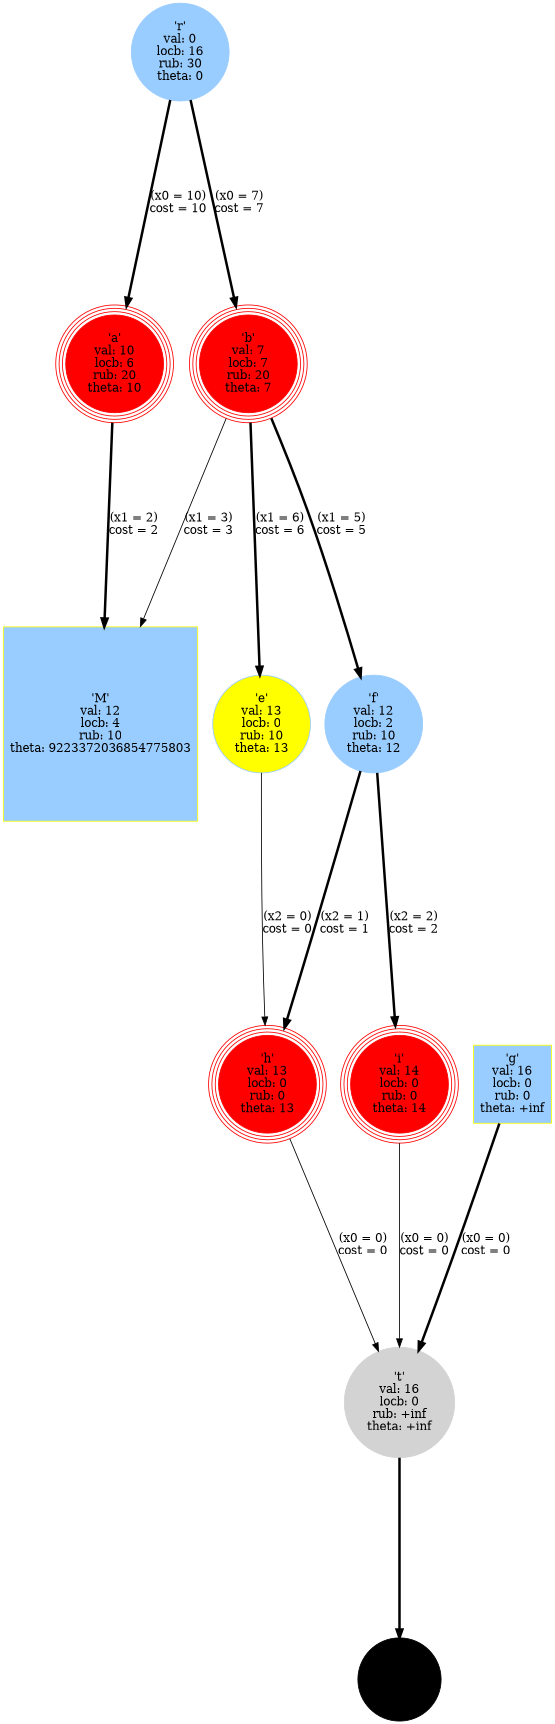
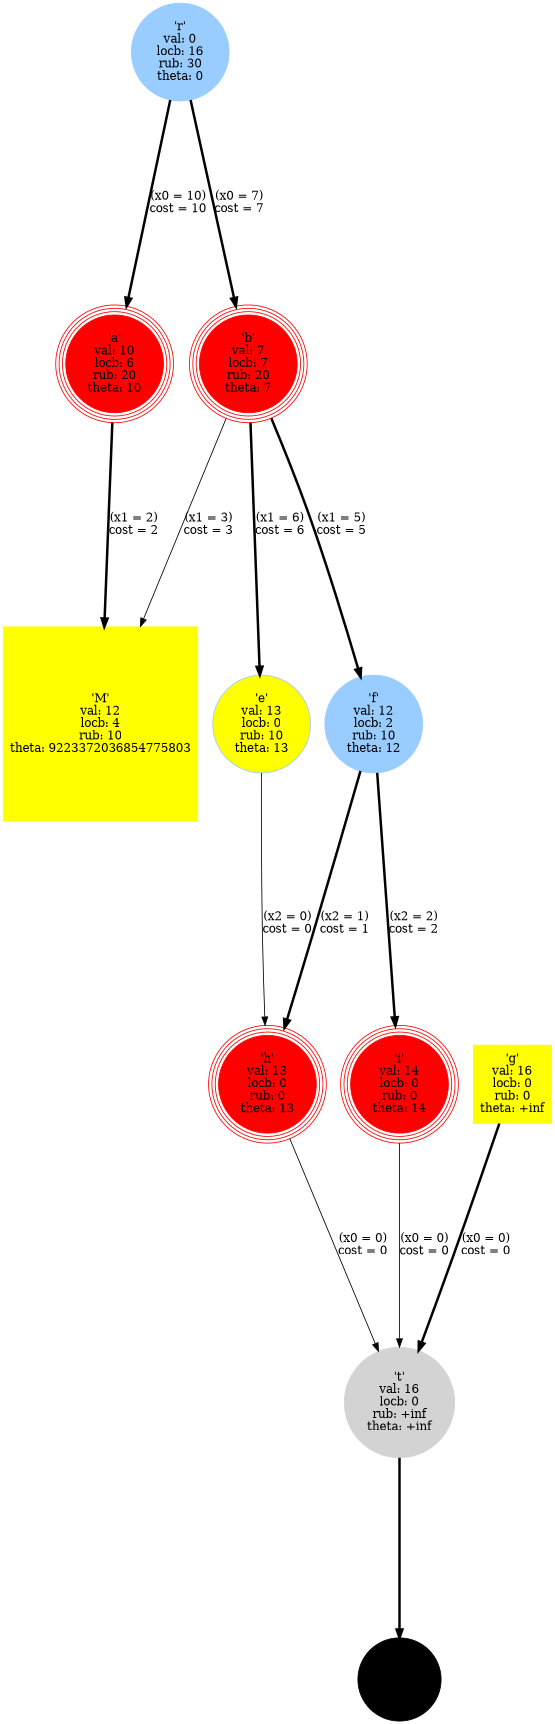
  digraph {
    ranksep=3
    node [color=red group=0 peripheries=1 shape=circle style=filled]
    edge [penwidth=3]
    n1 [color="#99ccff" group=root label="'r'\nval: 0\nlocb: 16\nrub: 30\ntheta: 0"]
    n2 [label="'a'\nval: 10\nlocb: 6\nrub: 20\ntheta: 10" peripheries=4]
    n3 [label="'b'\nval: 7\nlocb: 7\nrub: 20\ntheta: 7" peripheries=4]
-   n4 [color=yellow group=1 label="'M'\nval: 12\nlocb: 4\nrub: 10\ntheta: 9223372036854775803" shape=square fillcolor="#99ccff"]
+   n4 [color=yellow group=1 label="'M'\nval: 12\nlocb: 4\nrub: 10\ntheta: 9223372036854775803" shape=square]
    n5 [color="#99ccff" fillcolor=yellow group=1 label="'e'\nval: 13\nlocb: 0\nrub: 10\ntheta: 13"]
    n6 [color="#99ccff" group=1 label="'f'\nval: 12\nlocb: 2\nrub: 10\ntheta: 12"]
    n7 [group=2 label="'h'\nval: 13\nlocb: 0\nrub: 0\ntheta: 13" peripheries=4]
    n8 [group=2 label="'i'\nval: 14\nlocb: 0\nrub: 0\ntheta: 14" peripheries=4]
    n9 [color=lightgray label="'t'\nval: 16\nlocb: 0\nrub: +inf\ntheta: +inf"]
-   n10 [color=yellow group=2 label="'g'\nval: 16\nlocb: 0\nrub: 0\ntheta: +inf" shape=square fillcolor="#99ccff"]
+   n10 [color=yellow group=2 label="'g'\nval: 16\nlocb: 0\nrub: 0\ntheta: +inf" shape=square]
    terminal [color=black group=terminal peripheries=""]
    n1 -> n2 [label="(x0 = 10)\ncost = 10"]
    n1 -> n3 [label="(x0 = 7)\ncost = 7"]
    n2 -> n4 [label="(x1 = 2)\ncost = 2"]
    n3 -> n4 [label="(x1 = 3)\ncost = 3" penwidth=1]
    n3 -> n5 [label="(x1 = 6)\ncost = 6"]
    n3 -> n6 [label="(x1 = 5)\ncost = 5"]
    n5 -> n7 [label="(x2 = 0)\ncost = 0" penwidth=1]
    n6 -> n7 [label="(x2 = 1)\ncost = 1"]
    n6 -> n8 [label="(x2 = 2)\ncost = 2"]
    n7 -> n9 [label="(x0 = 0)\ncost = 0" penwidth=1]
    n8 -> n9 [label="(x0 = 0)\ncost = 0" penwidth=1]
    n9 -> terminal
    n10 -> n9 [label="(x0 = 0)\ncost = 0"]
  }
